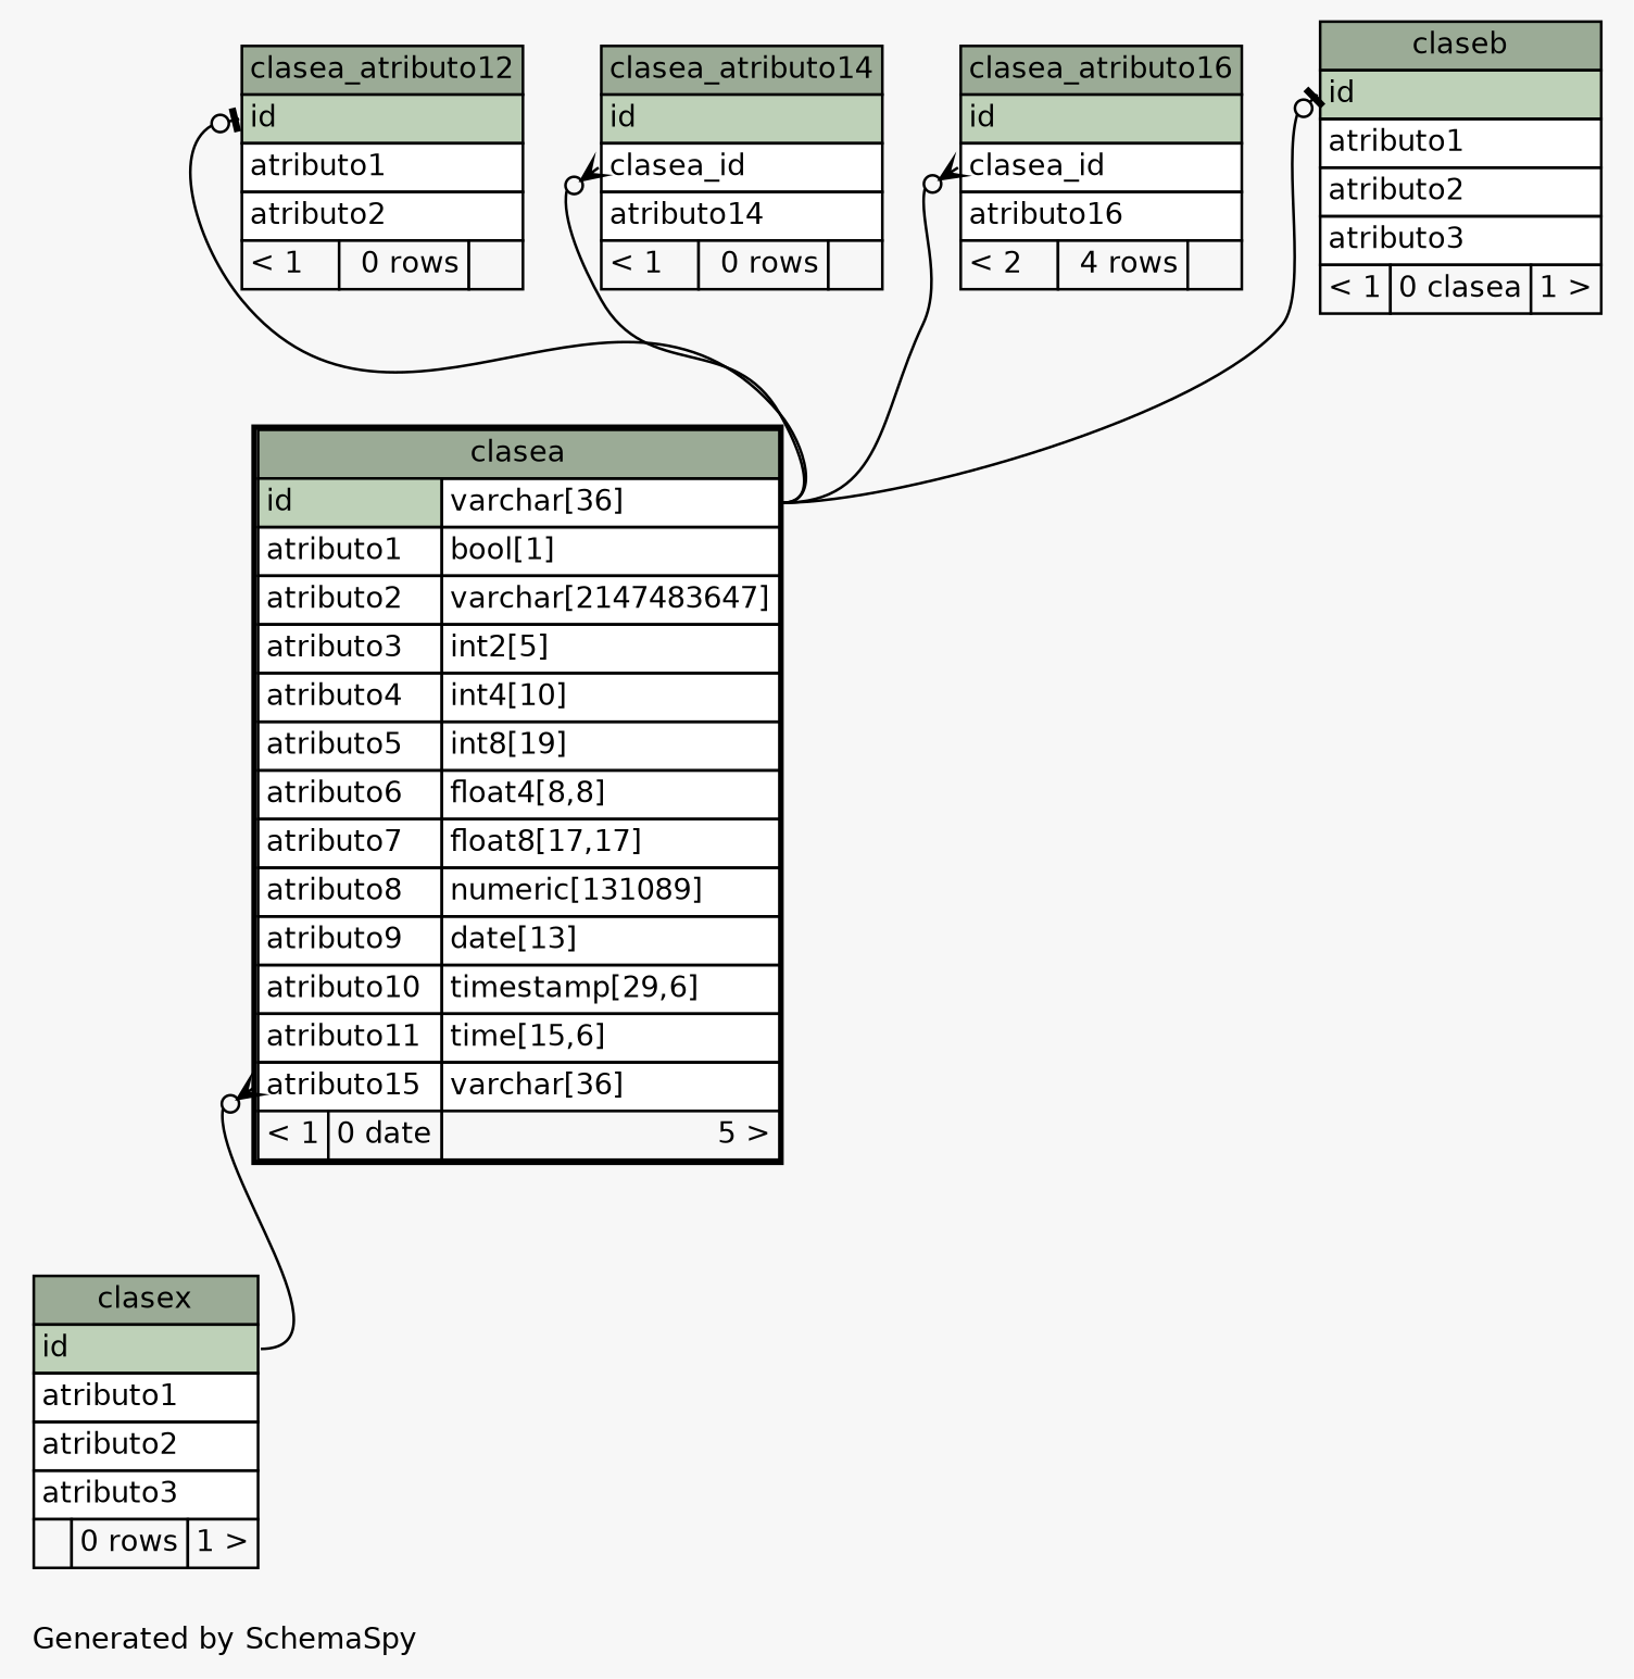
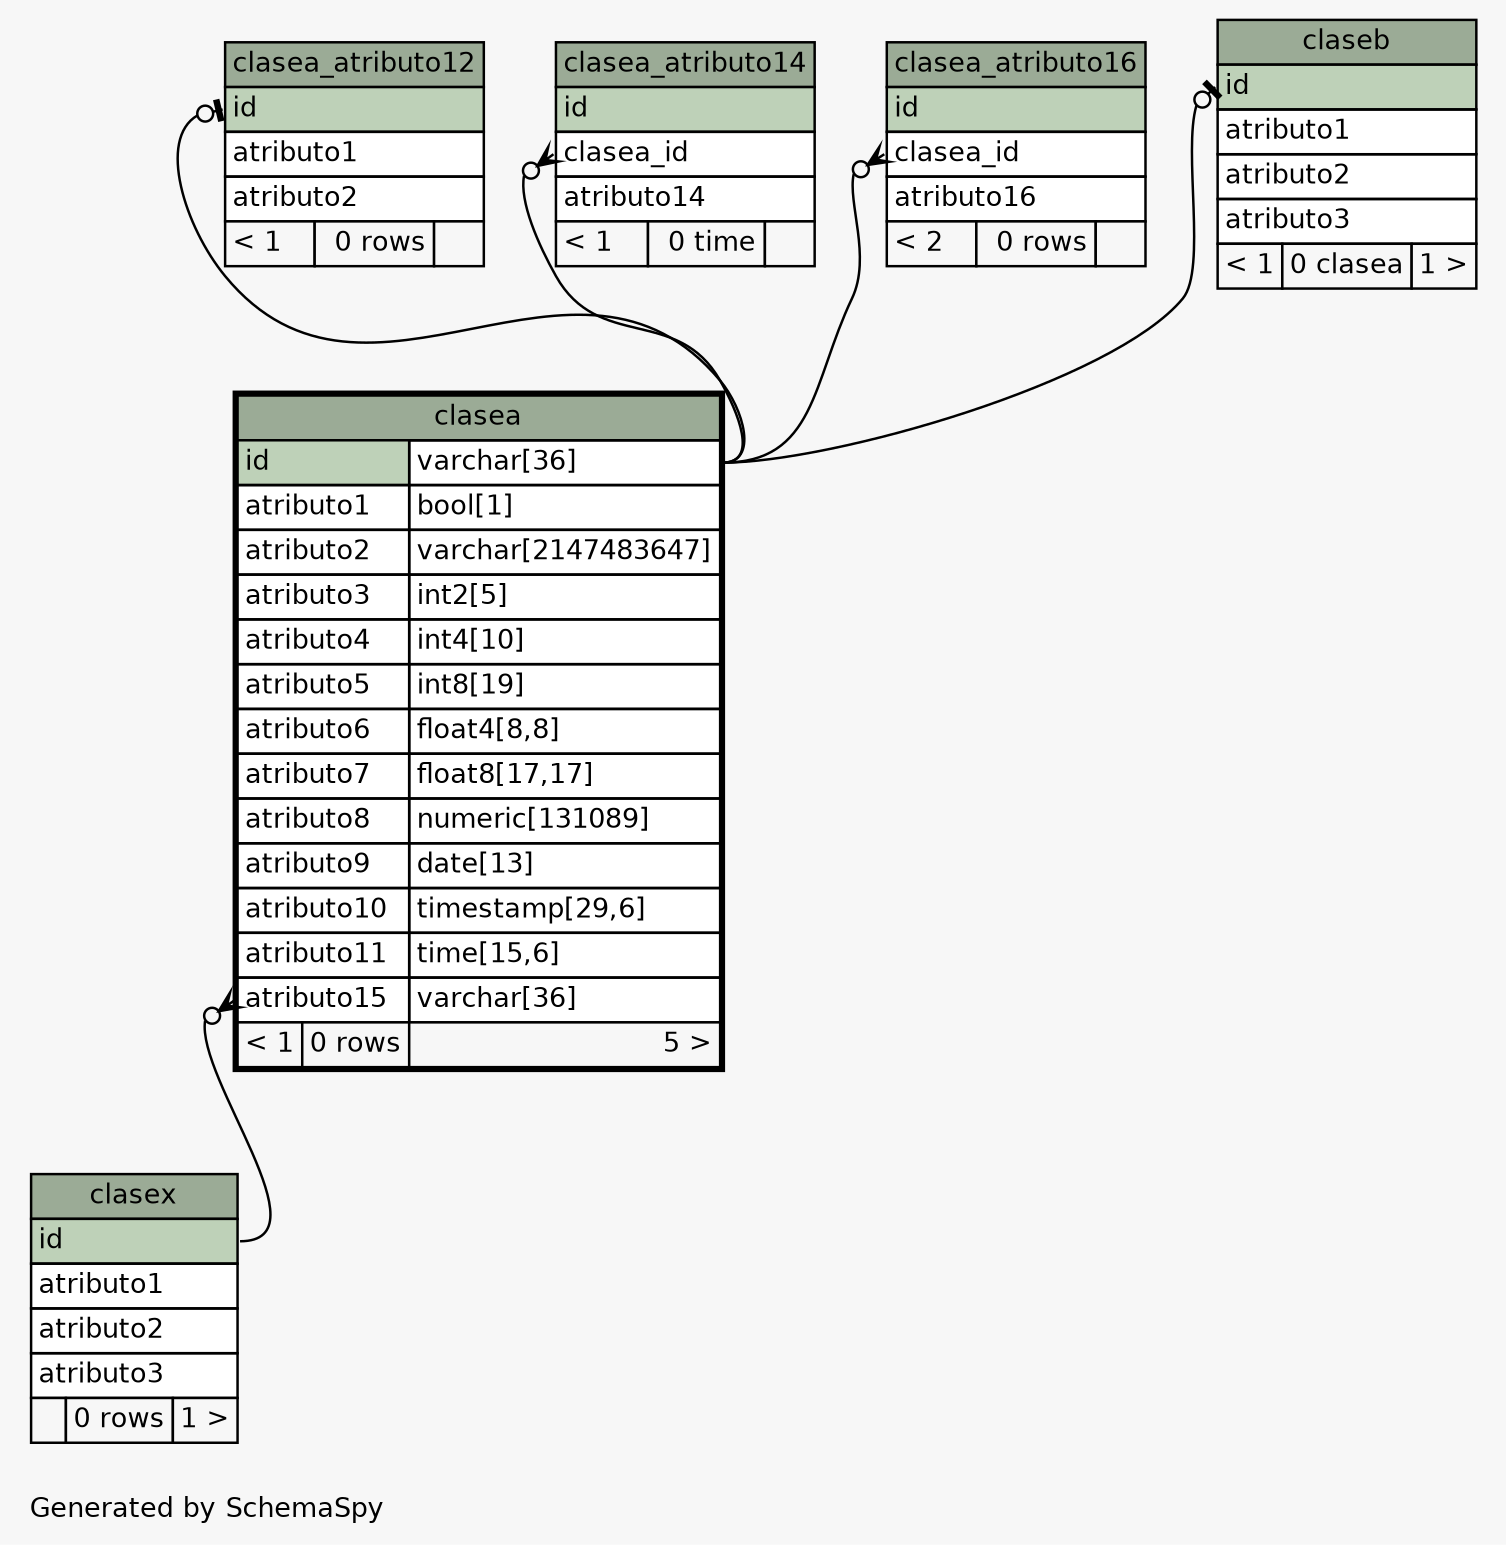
  digraph {
    bgcolor="#f7f7f7"
    fontname=Helvetica
    fontsize=11
    label="\nGenerated by SchemaSpy"
    labeljust=l
    nodesep=0.18
    rankdir=TB
    ranksep=0.46
    node [fontname=Helvetica fontsize=11 shape=plaintext]
    edge [arrowhead=none arrowsize=0.8 arrowtail=crowodot dir=back headport="id.type:e" tailport="id:w"]
-   n1 [label=<     <TABLE BORDER="2" CELLBORDER="1" CELLSPACING="0" BGCOLOR="#ffffff">       <TR><TD COLSPAN="3" BGCOLOR="#9bab96" ALIGN="CENTER">clasea</TD></TR>       <TR><TD PORT="id" COLSPAN="2" BGCOLOR="#bed1b8" ALIGN="LEFT">id</TD><TD PORT="id.type" ALIGN="LEFT">varchar[36]</TD></TR>       <TR><TD PORT="atributo1" COLSPAN="2" ALIGN="LEFT">atributo1</TD><TD PORT="atributo1.type" ALIGN="LEFT">bool[1]</TD></TR>       <TR><TD PORT="atributo2" COLSPAN="2" ALIGN="LEFT">atributo2</TD><TD PORT="atributo2.type" ALIGN="LEFT">varchar[2147483647]</TD></TR>       <TR><TD PORT="atributo3" COLSPAN="2" ALIGN="LEFT">atributo3</TD><TD PORT="atributo3.type" ALIGN="LEFT">int2[5]</TD></TR>       <TR><TD PORT="atributo4" COLSPAN="2" ALIGN="LEFT">atributo4</TD><TD PORT="atributo4.type" ALIGN="LEFT">int4[10]</TD></TR>       <TR><TD PORT="atributo5" COLSPAN="2" ALIGN="LEFT">atributo5</TD><TD PORT="atributo5.type" ALIGN="LEFT">int8[19]</TD></TR>       <TR><TD PORT="atributo6" COLSPAN="2" ALIGN="LEFT">atributo6</TD><TD PORT="atributo6.type" ALIGN="LEFT">float4[8,8]</TD></TR>       <TR><TD PORT="atributo7" COLSPAN="2" ALIGN="LEFT">atributo7</TD><TD PORT="atributo7.type" ALIGN="LEFT">float8[17,17]</TD></TR>       <TR><TD PORT="atributo8" COLSPAN="2" ALIGN="LEFT">atributo8</TD><TD PORT="atributo8.type" ALIGN="LEFT">numeric[131089]</TD></TR>       <TR><TD PORT="atributo9" COLSPAN="2" ALIGN="LEFT">atributo9</TD><TD PORT="atributo9.type" ALIGN="LEFT">date[13]</TD></TR>       <TR><TD PORT="atributo10" COLSPAN="2" ALIGN="LEFT">atributo10</TD><TD PORT="atributo10.type" ALIGN="LEFT">timestamp[29,6]</TD></TR>       <TR><TD PORT="atributo11" COLSPAN="2" ALIGN="LEFT">atributo11</TD><TD PORT="atributo11.type" ALIGN="LEFT">time[15,6]</TD></TR>       <TR><TD PORT="atributo15" COLSPAN="2" ALIGN="LEFT">atributo15</TD><TD PORT="atributo15.type" ALIGN="LEFT">varchar[36]</TD></TR>       <TR><TD ALIGN="LEFT" BGCOLOR="#f7f7f7">&lt; 1</TD><TD ALIGN="RIGHT" BGCOLOR="#f7f7f7">0 date</TD><TD ALIGN="RIGHT" BGCOLOR="#f7f7f7">5 &gt;</TD></TR>     </TABLE>>]
+   n1 [label=<     <TABLE BORDER="2" CELLBORDER="1" CELLSPACING="0" BGCOLOR="#ffffff">       <TR><TD COLSPAN="3" BGCOLOR="#9bab96" ALIGN="CENTER">clasea</TD></TR>       <TR><TD PORT="id" COLSPAN="2" BGCOLOR="#bed1b8" ALIGN="LEFT">id</TD><TD PORT="id.type" ALIGN="LEFT">varchar[36]</TD></TR>       <TR><TD PORT="atributo1" COLSPAN="2" ALIGN="LEFT">atributo1</TD><TD PORT="atributo1.type" ALIGN="LEFT">bool[1]</TD></TR>       <TR><TD PORT="atributo2" COLSPAN="2" ALIGN="LEFT">atributo2</TD><TD PORT="atributo2.type" ALIGN="LEFT">varchar[2147483647]</TD></TR>       <TR><TD PORT="atributo3" COLSPAN="2" ALIGN="LEFT">atributo3</TD><TD PORT="atributo3.type" ALIGN="LEFT">int2[5]</TD></TR>       <TR><TD PORT="atributo4" COLSPAN="2" ALIGN="LEFT">atributo4</TD><TD PORT="atributo4.type" ALIGN="LEFT">int4[10]</TD></TR>       <TR><TD PORT="atributo5" COLSPAN="2" ALIGN="LEFT">atributo5</TD><TD PORT="atributo5.type" ALIGN="LEFT">int8[19]</TD></TR>       <TR><TD PORT="atributo6" COLSPAN="2" ALIGN="LEFT">atributo6</TD><TD PORT="atributo6.type" ALIGN="LEFT">float4[8,8]</TD></TR>       <TR><TD PORT="atributo7" COLSPAN="2" ALIGN="LEFT">atributo7</TD><TD PORT="atributo7.type" ALIGN="LEFT">float8[17,17]</TD></TR>       <TR><TD PORT="atributo8" COLSPAN="2" ALIGN="LEFT">atributo8</TD><TD PORT="atributo8.type" ALIGN="LEFT">numeric[131089]</TD></TR>       <TR><TD PORT="atributo9" COLSPAN="2" ALIGN="LEFT">atributo9</TD><TD PORT="atributo9.type" ALIGN="LEFT">date[13]</TD></TR>       <TR><TD PORT="atributo10" COLSPAN="2" ALIGN="LEFT">atributo10</TD><TD PORT="atributo10.type" ALIGN="LEFT">timestamp[29,6]</TD></TR>       <TR><TD PORT="atributo11" COLSPAN="2" ALIGN="LEFT">atributo11</TD><TD PORT="atributo11.type" ALIGN="LEFT">time[15,6]</TD></TR>       <TR><TD PORT="atributo15" COLSPAN="2" ALIGN="LEFT">atributo15</TD><TD PORT="atributo15.type" ALIGN="LEFT">varchar[36]</TD></TR>       <TR><TD ALIGN="LEFT" BGCOLOR="#f7f7f7">&lt; 1</TD><TD ALIGN="RIGHT" BGCOLOR="#f7f7f7">0 rows</TD><TD ALIGN="RIGHT" BGCOLOR="#f7f7f7">5 &gt;</TD></TR>     </TABLE>>]
    n2 [label=<     <TABLE BORDER="0" CELLBORDER="1" CELLSPACING="0" BGCOLOR="#ffffff">       <TR><TD COLSPAN="3" BGCOLOR="#9bab96" ALIGN="CENTER">clasex</TD></TR>       <TR><TD PORT="id" COLSPAN="3" BGCOLOR="#bed1b8" ALIGN="LEFT">id</TD></TR>       <TR><TD PORT="atributo1" COLSPAN="3" ALIGN="LEFT">atributo1</TD></TR>       <TR><TD PORT="atributo2" COLSPAN="3" ALIGN="LEFT">atributo2</TD></TR>       <TR><TD PORT="atributo3" COLSPAN="3" ALIGN="LEFT">atributo3</TD></TR>       <TR><TD ALIGN="LEFT" BGCOLOR="#f7f7f7">  </TD><TD ALIGN="RIGHT" BGCOLOR="#f7f7f7">0 rows</TD><TD ALIGN="RIGHT" BGCOLOR="#f7f7f7">1 &gt;</TD></TR>     </TABLE>>]
    n3 [label=<     <TABLE BORDER="0" CELLBORDER="1" CELLSPACING="0" BGCOLOR="#ffffff">       <TR><TD COLSPAN="3" BGCOLOR="#9bab96" ALIGN="CENTER">clasea_atributo12</TD></TR>       <TR><TD PORT="id" COLSPAN="3" BGCOLOR="#bed1b8" ALIGN="LEFT">id</TD></TR>       <TR><TD PORT="atributo1" COLSPAN="3" ALIGN="LEFT">atributo1</TD></TR>       <TR><TD PORT="atributo2" COLSPAN="3" ALIGN="LEFT">atributo2</TD></TR>       <TR><TD ALIGN="LEFT" BGCOLOR="#f7f7f7">&lt; 1</TD><TD ALIGN="RIGHT" BGCOLOR="#f7f7f7">0 rows</TD><TD ALIGN="RIGHT" BGCOLOR="#f7f7f7">  </TD></TR>     </TABLE>>]
-   n4 [label=<     <TABLE BORDER="0" CELLBORDER="1" CELLSPACING="0" BGCOLOR="#ffffff">       <TR><TD COLSPAN="3" BGCOLOR="#9bab96" ALIGN="CENTER">clasea_atributo14</TD></TR>       <TR><TD PORT="id" COLSPAN="3" BGCOLOR="#bed1b8" ALIGN="LEFT">id</TD></TR>       <TR><TD PORT="clasea_id" COLSPAN="3" ALIGN="LEFT">clasea_id</TD></TR>       <TR><TD PORT="atributo14" COLSPAN="3" ALIGN="LEFT">atributo14</TD></TR>       <TR><TD ALIGN="LEFT" BGCOLOR="#f7f7f7">&lt; 1</TD><TD ALIGN="RIGHT" BGCOLOR="#f7f7f7">0 rows</TD><TD ALIGN="RIGHT" BGCOLOR="#f7f7f7">  </TD></TR>     </TABLE>>]
-   n5 [label=<     <TABLE BORDER="0" CELLBORDER="1" CELLSPACING="0" BGCOLOR="#ffffff">       <TR><TD COLSPAN="3" BGCOLOR="#9bab96" ALIGN="CENTER">clasea_atributo16</TD></TR>       <TR><TD PORT="id" COLSPAN="3" BGCOLOR="#bed1b8" ALIGN="LEFT">id</TD></TR>       <TR><TD PORT="clasea_id" COLSPAN="3" ALIGN="LEFT">clasea_id</TD></TR>       <TR><TD PORT="atributo16" COLSPAN="3" ALIGN="LEFT">atributo16</TD></TR>       <TR><TD ALIGN="LEFT" BGCOLOR="#f7f7f7">&lt; 2</TD><TD ALIGN="RIGHT" BGCOLOR="#f7f7f7">4 rows</TD><TD ALIGN="RIGHT" BGCOLOR="#f7f7f7">  </TD></TR>     </TABLE>>]
+   n4 [label=<     <TABLE BORDER="0" CELLBORDER="1" CELLSPACING="0" BGCOLOR="#ffffff">       <TR><TD COLSPAN="3" BGCOLOR="#9bab96" ALIGN="CENTER">clasea_atributo14</TD></TR>       <TR><TD PORT="id" COLSPAN="3" BGCOLOR="#bed1b8" ALIGN="LEFT">id</TD></TR>       <TR><TD PORT="clasea_id" COLSPAN="3" ALIGN="LEFT">clasea_id</TD></TR>       <TR><TD PORT="atributo14" COLSPAN="3" ALIGN="LEFT">atributo14</TD></TR>       <TR><TD ALIGN="LEFT" BGCOLOR="#f7f7f7">&lt; 1</TD><TD ALIGN="RIGHT" BGCOLOR="#f7f7f7">0 time</TD><TD ALIGN="RIGHT" BGCOLOR="#f7f7f7">  </TD></TR>     </TABLE>>]
+   n5 [label=<     <TABLE BORDER="0" CELLBORDER="1" CELLSPACING="0" BGCOLOR="#ffffff">       <TR><TD COLSPAN="3" BGCOLOR="#9bab96" ALIGN="CENTER">clasea_atributo16</TD></TR>       <TR><TD PORT="id" COLSPAN="3" BGCOLOR="#bed1b8" ALIGN="LEFT">id</TD></TR>       <TR><TD PORT="clasea_id" COLSPAN="3" ALIGN="LEFT">clasea_id</TD></TR>       <TR><TD PORT="atributo16" COLSPAN="3" ALIGN="LEFT">atributo16</TD></TR>       <TR><TD ALIGN="LEFT" BGCOLOR="#f7f7f7">&lt; 2</TD><TD ALIGN="RIGHT" BGCOLOR="#f7f7f7">0 rows</TD><TD ALIGN="RIGHT" BGCOLOR="#f7f7f7">  </TD></TR>     </TABLE>>]
    n6 [label=<     <TABLE BORDER="0" CELLBORDER="1" CELLSPACING="0" BGCOLOR="#ffffff">       <TR><TD COLSPAN="3" BGCOLOR="#9bab96" ALIGN="CENTER">claseb</TD></TR>       <TR><TD PORT="id" COLSPAN="3" BGCOLOR="#bed1b8" ALIGN="LEFT">id</TD></TR>       <TR><TD PORT="atributo1" COLSPAN="3" ALIGN="LEFT">atributo1</TD></TR>       <TR><TD PORT="atributo2" COLSPAN="3" ALIGN="LEFT">atributo2</TD></TR>       <TR><TD PORT="atributo3" COLSPAN="3" ALIGN="LEFT">atributo3</TD></TR>       <TR><TD ALIGN="LEFT" BGCOLOR="#f7f7f7">&lt; 1</TD><TD ALIGN="RIGHT" BGCOLOR="#f7f7f7">0 clasea</TD><TD ALIGN="RIGHT" BGCOLOR="#f7f7f7">1 &gt;</TD></TR>     </TABLE>>]
    n1 -> n2 [headport="id:e" tailport="atributo15:w"]
    n3 -> n1 [arrowtail=teeodot]
    n4 -> n1 [tailport="clasea_id:w"]
    n5 -> n1 [tailport="clasea_id:w"]
    n6 -> n1 [arrowtail=teeodot]
  }
